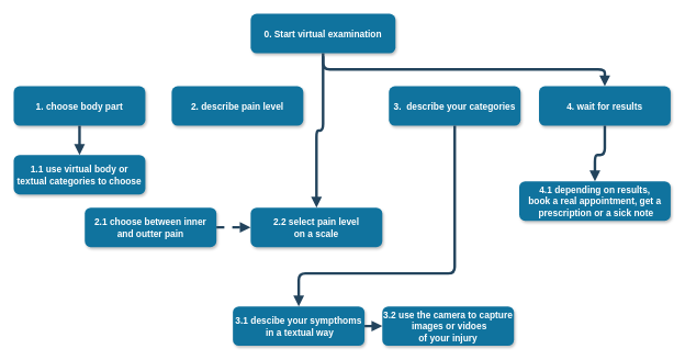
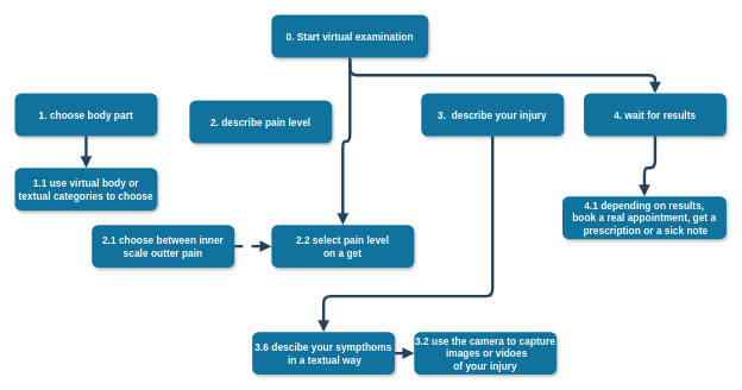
  <mxCell id="0" />
  <mxCell id="1" parent="0" />
  <mxCell id="2" value="0. Start virtual examination " style="rounded=1;fillColor=#10739E;strokeColor=none;shadow=1;gradientColor=none;fontStyle=1;fontColor=#FFFFFF;fontSize=14;" parent="1" vertex="1"><mxGeometry x="380" y="20.5" width="220" height="60" as="geometry" /></mxCell>
  <mxCell id="3" value="1. choose body part" style="rounded=1;fillColor=#10739E;strokeColor=none;shadow=1;gradientColor=none;fontStyle=1;fontColor=#FFFFFF;fontSize=14;" parent="1" vertex="1"><mxGeometry x="20" y="130.5" width="200" height="60" as="geometry" /></mxCell>
- <mxCell id="4" value="2. describe pain level" style="rounded=1;fillColor=#10739E;strokeColor=none;shadow=1;gradientColor=none;fontStyle=1;fontColor=#FFFFFF;fontSize=14;" parent="1" vertex="1"><mxGeometry x="260" y="130.5" width="200" height="60" as="geometry" /></mxCell>
- <mxCell id="5" value="3.  describe your categories" style="rounded=1;fillColor=#10739E;strokeColor=none;shadow=1;gradientColor=none;fontStyle=1;fontColor=#FFFFFF;fontSize=14;" parent="1" vertex="1"><mxGeometry x="590" y="130.5" width="200" height="60" as="geometry" /></mxCell>
+ <mxCell id="4" value="2. describe pain level" style="rounded=1;fillColor=#10739E;strokeColor=none;shadow=1;gradientColor=none;fontStyle=1;fontColor=#FFFFFF;fontSize=14;" parent="1" vertex="1"><mxGeometry x="265" y="140.5" width="200" height="60" as="geometry" /></mxCell>
+ <mxCell id="5" value="3.  describe your injury" style="rounded=1;fillColor=#10739E;strokeColor=none;shadow=1;gradientColor=none;fontStyle=1;fontColor=#FFFFFF;fontSize=14;" parent="1" vertex="1"><mxGeometry x="590" y="130.5" width="200" height="60" as="geometry" /></mxCell>
  <mxCell id="6" value="" style="edgeStyle=elbowEdgeStyle;elbow=vertical;strokeWidth=4;endArrow=block;endFill=1;fontStyle=1;strokeColor=#23445D;" parent="1" source="2" target="12" edge="1"><mxGeometry x="22" y="165.5" width="100" height="100" as="geometry"><mxPoint x="-260" y="-59.5" as="sourcePoint" /><mxPoint x="-160" y="-159.5" as="targetPoint" /></mxGeometry></mxCell>
  <mxCell id="7" value="4. wait for results" style="rounded=1;fillColor=#10739E;strokeColor=none;shadow=1;gradientColor=none;fontStyle=1;fontColor=#FFFFFF;fontSize=14;" vertex="1" parent="1"><mxGeometry x="818" y="130.5" width="200" height="60" as="geometry" /></mxCell>
  <mxCell id="8" value="" style="edgeStyle=elbowEdgeStyle;elbow=vertical;strokeWidth=4;endArrow=block;endFill=1;fontStyle=1;strokeColor=#23445D;entryX=0.5;entryY=0;entryDx=0;entryDy=0;" edge="1" parent="1" target="7"><mxGeometry x="540" y="140" width="100" height="100" as="geometry"><mxPoint x="490" y="85" as="sourcePoint" /><mxPoint x="638" y="105" as="targetPoint" /><Array as="points"><mxPoint x="768" y="105" /></Array></mxGeometry></mxCell>
  <mxCell id="9" value="1.1 use virtual body or &#10;textual categories to choose" style="rounded=1;fillColor=#10739E;strokeColor=none;shadow=1;gradientColor=none;fontStyle=1;fontColor=#FFFFFF;fontSize=14;" vertex="1" parent="1"><mxGeometry x="20" y="235" width="200" height="60" as="geometry" /></mxCell>
  <mxCell id="10" value="" style="edgeStyle=elbowEdgeStyle;elbow=vertical;strokeWidth=4;endArrow=block;endFill=1;fontStyle=1;strokeColor=#23445D;entryX=0.5;entryY=0;entryDx=0;entryDy=0;" edge="1" parent="1" source="3" target="9"><mxGeometry x="32" y="175.5" width="100" height="100" as="geometry"><mxPoint x="500" y="90.5" as="sourcePoint" /><mxPoint x="130" y="140.5" as="targetPoint" /></mxGeometry></mxCell>
- <mxCell id="11" value="2.1 choose between inner &#10;and outter pain" style="rounded=1;fillColor=#10739E;strokeColor=none;shadow=1;gradientColor=none;fontStyle=1;fontColor=#FFFFFF;fontSize=14;" vertex="1" parent="1"><mxGeometry x="128" y="315" width="200" height="60" as="geometry" /></mxCell>
- <mxCell id="12" value="2.2 select pain level &#10;on a scale" style="rounded=1;fillColor=#10739E;strokeColor=none;shadow=1;gradientColor=none;fontStyle=1;fontColor=#FFFFFF;fontSize=14;" vertex="1" parent="1"><mxGeometry x="380" y="315" width="200" height="60" as="geometry" /></mxCell>
+ <mxCell id="11" value="2.1 choose between inner &#10;scale outter pain" style="rounded=1;fillColor=#10739E;strokeColor=none;shadow=1;gradientColor=none;fontStyle=1;fontColor=#FFFFFF;fontSize=14;" vertex="1" parent="1"><mxGeometry x="128" y="315" width="200" height="60" as="geometry" /></mxCell>
+ <mxCell id="12" value="2.2 select pain level &#10;on a get" style="rounded=1;fillColor=#10739E;strokeColor=none;shadow=1;gradientColor=none;fontStyle=1;fontColor=#FFFFFF;fontSize=14;" vertex="1" parent="1"><mxGeometry x="380" y="315" width="200" height="60" as="geometry" /></mxCell>
  <mxCell id="13" value="" style="edgeStyle=elbowEdgeStyle;elbow=vertical;strokeWidth=4;endArrow=block;endFill=1;fontStyle=1;strokeColor=#23445D;exitX=1;exitY=0.5;exitDx=0;exitDy=0;entryX=0;entryY=0.5;entryDx=0;entryDy=0;dashed=1;" edge="1" parent="1" source="11" target="12"><mxGeometry x="42" y="185.5" width="100" height="100" as="geometry"><mxPoint x="510" y="100.5" as="sourcePoint" /><mxPoint x="140" y="150.5" as="targetPoint" /></mxGeometry></mxCell>
- <mxCell id="14" value="3.1 descibe your sympthoms&#10; in a textual way" style="rounded=1;fillColor=#10739E;strokeColor=none;shadow=1;gradientColor=none;fontStyle=1;fontColor=#FFFFFF;fontSize=14;" vertex="1" parent="1"><mxGeometry x="353" y="465" width="200" height="60" as="geometry" /></mxCell>
+ <mxCell id="14" value="3.6 descibe your sympthoms&#10; in a textual way" style="rounded=1;fillColor=#10739E;strokeColor=none;shadow=1;gradientColor=none;fontStyle=1;fontColor=#FFFFFF;fontSize=14;" vertex="1" parent="1"><mxGeometry x="353" y="465" width="200" height="60" as="geometry" /></mxCell>
  <mxCell id="15" value="3.2 use the camera to capture&#10; images or vidoes &#10;of your injury" style="rounded=1;fillColor=#10739E;strokeColor=none;shadow=1;gradientColor=none;fontStyle=1;fontColor=#FFFFFF;fontSize=14;" vertex="1" parent="1"><mxGeometry x="580" y="465" width="200" height="60" as="geometry" /></mxCell>
  <mxCell id="16" value="" style="edgeStyle=elbowEdgeStyle;elbow=vertical;strokeWidth=4;endArrow=block;endFill=1;fontStyle=1;strokeColor=#23445D;exitX=0.5;exitY=1;exitDx=0;exitDy=0;entryX=0.5;entryY=0;entryDx=0;entryDy=0;" edge="1" parent="1" source="5" target="14"><mxGeometry x="42" y="185.5" width="100" height="100" as="geometry"><mxPoint x="370" y="200.5" as="sourcePoint" /><mxPoint x="288" y="325" as="targetPoint" /><Array as="points"><mxPoint x="578" y="415" /></Array></mxGeometry></mxCell>
  <mxCell id="17" value="" style="edgeStyle=elbowEdgeStyle;elbow=vertical;strokeWidth=4;endArrow=block;endFill=1;fontStyle=1;strokeColor=#23445D;exitX=1;exitY=0.5;exitDx=0;exitDy=0;entryX=0;entryY=0.5;entryDx=0;entryDy=0;" edge="1" parent="1" source="14" target="15"><mxGeometry x="52" y="195.5" width="100" height="100" as="geometry"><mxPoint x="380" y="210.5" as="sourcePoint" /><mxPoint x="298" y="335" as="targetPoint" /><Array as="points" /></mxGeometry></mxCell>
  <mxCell id="18" value="4.1 depending on results,&#10;book a real appointment, get a&#10; prescription or a sick note" style="rounded=1;fillColor=#10739E;strokeColor=none;shadow=1;gradientColor=none;fontStyle=1;fontColor=#FFFFFF;fontSize=14;" vertex="1" parent="1"><mxGeometry x="788" y="275" width="230" height="60" as="geometry" /></mxCell>
  <mxCell id="19" value="" style="edgeStyle=elbowEdgeStyle;elbow=vertical;strokeWidth=4;endArrow=block;endFill=1;fontStyle=1;strokeColor=#23445D;entryX=0.5;entryY=0;entryDx=0;entryDy=0;exitX=0.5;exitY=1;exitDx=0;exitDy=0;" edge="1" parent="1" source="7" target="18"><mxGeometry x="550" y="150" width="100" height="100" as="geometry"><mxPoint x="500" y="95" as="sourcePoint" /><mxPoint x="928" y="140.5" as="targetPoint" /><Array as="points"><mxPoint x="918" y="235" /></Array></mxGeometry></mxCell>
